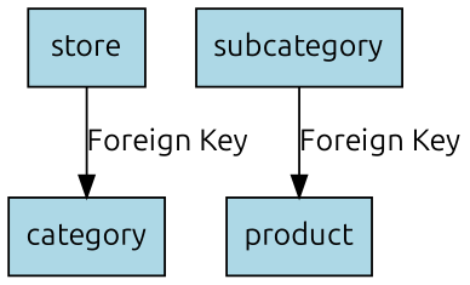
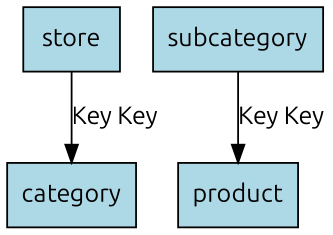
  digraph {
    fontname=Ubuntu
    node [fillcolor=lightblue fontname=Ubuntu shape=box style=filled]
    edge [fontname=Ubuntu]
    store
    category
    subcategory
    product
-   store -> category [label="Foreign Key"]
-   subcategory -> product [label="Foreign Key"]
+   store -> category [label="Key Key"]
+   subcategory -> product [label="Key Key"]
  }
